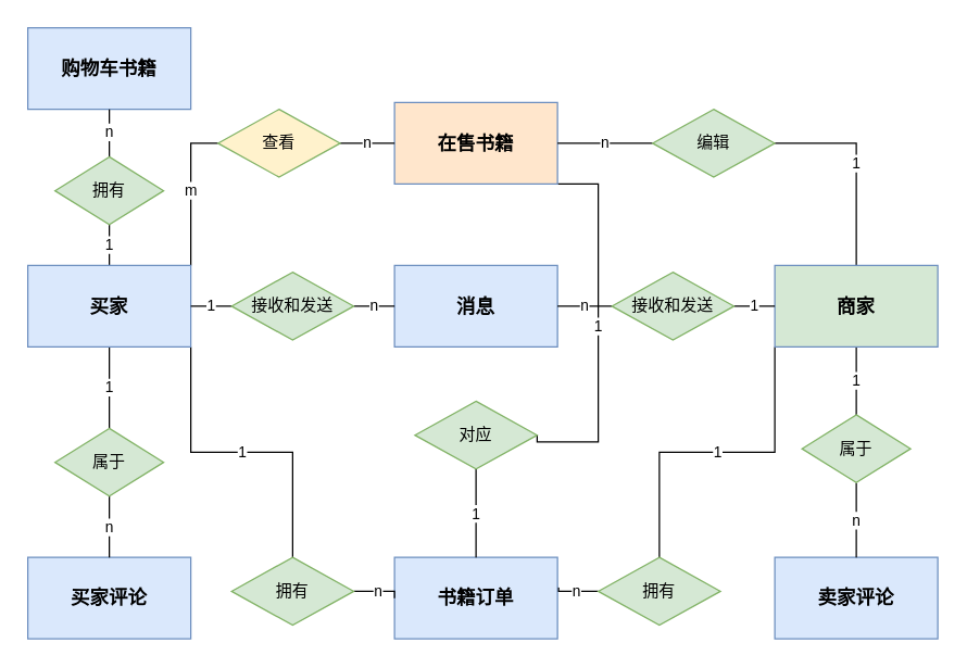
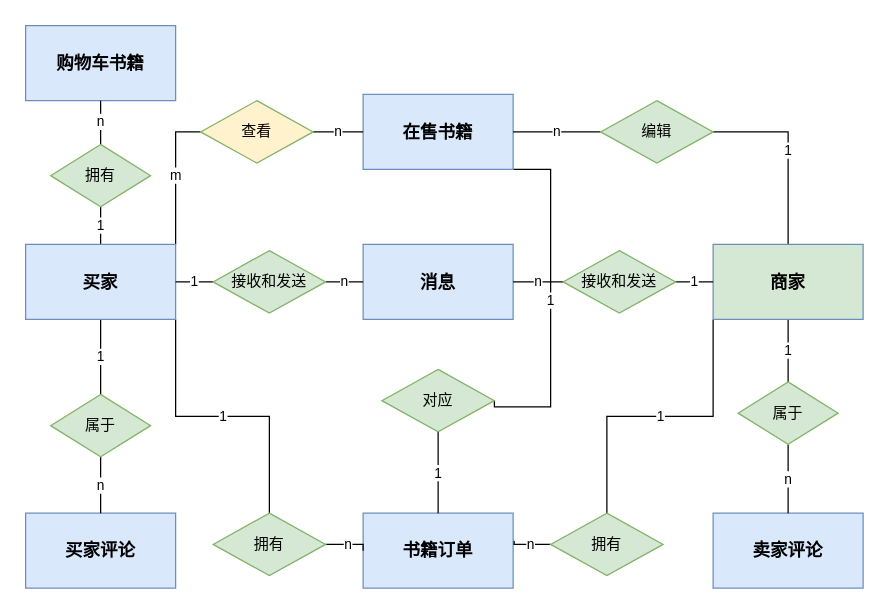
  <mxCell id="0" />
  <mxCell id="1" parent="0" />
  <mxCell id="2" value="1" style="edgeStyle=none;rounded=0;orthogonalLoop=1;jettySize=auto;html=1;exitX=0.5;exitY=1;exitDx=0;exitDy=0;entryX=0.5;entryY=0;entryDx=0;entryDy=0;endArrow=none;endFill=0;" edge="1" parent="1" source="6" target="19"><mxGeometry relative="1" as="geometry" /></mxCell>
  <mxCell id="3" value="1" style="edgeStyle=orthogonalEdgeStyle;rounded=0;orthogonalLoop=1;jettySize=auto;html=1;exitX=1;exitY=1;exitDx=0;exitDy=0;entryX=0.5;entryY=0;entryDx=0;entryDy=0;endArrow=none;endFill=0;" edge="1" parent="1" source="6" target="29"><mxGeometry relative="1" as="geometry" /></mxCell>
  <mxCell id="4" value="1" style="edgeStyle=orthogonalEdgeStyle;rounded=0;orthogonalLoop=1;jettySize=auto;html=1;exitX=0.5;exitY=0;exitDx=0;exitDy=0;entryX=0.5;entryY=1;entryDx=0;entryDy=0;endArrow=none;endFill=0;" edge="1" parent="1" source="6" target="33"><mxGeometry relative="1" as="geometry" /></mxCell>
  <mxCell id="5" value="m" style="edgeStyle=orthogonalEdgeStyle;rounded=0;orthogonalLoop=1;jettySize=auto;html=1;exitX=1;exitY=0;exitDx=0;exitDy=0;endArrow=none;endFill=0;entryX=0;entryY=0.5;entryDx=0;entryDy=0;" edge="1" parent="1" source="6" target="37"><mxGeometry relative="1" as="geometry"><mxPoint x="140" y="115" as="targetPoint" /></mxGeometry></mxCell>
  <mxCell id="6" value="&lt;font style=&quot;font-size: 14px;&quot;&gt;&lt;b&gt;买家&lt;/b&gt;&lt;/font&gt;" style="rounded=0;whiteSpace=wrap;html=1;fillColor=#dae8fc;strokeColor=#6c8ebf;" vertex="1" parent="1"><mxGeometry x="20" y="195" width="120" height="60" as="geometry" /></mxCell>
  <mxCell id="7" value="1" style="edgeStyle=none;rounded=0;orthogonalLoop=1;jettySize=auto;html=1;exitX=0.5;exitY=1;exitDx=0;exitDy=0;entryX=0.5;entryY=0;entryDx=0;entryDy=0;endArrow=none;endFill=0;" edge="1" parent="1" source="10" target="21"><mxGeometry relative="1" as="geometry" /></mxCell>
  <mxCell id="8" value="1" style="edgeStyle=orthogonalEdgeStyle;rounded=0;orthogonalLoop=1;jettySize=auto;html=1;exitX=0;exitY=1;exitDx=0;exitDy=0;entryX=0.5;entryY=0;entryDx=0;entryDy=0;endArrow=none;endFill=0;" edge="1" parent="1" source="10" target="31"><mxGeometry relative="1" as="geometry" /></mxCell>
  <mxCell id="9" value="1" style="edgeStyle=orthogonalEdgeStyle;rounded=0;orthogonalLoop=1;jettySize=auto;html=1;exitX=0.5;exitY=0;exitDx=0;exitDy=0;entryX=1;entryY=0.5;entryDx=0;entryDy=0;endArrow=none;endFill=0;" edge="1" parent="1" source="10" target="35"><mxGeometry relative="1" as="geometry" /></mxCell>
  <mxCell id="10" value="&lt;font style=&quot;font-size: 14px;&quot;&gt;&lt;b&gt;商家&lt;/b&gt;&lt;/font&gt;" style="rounded=0;whiteSpace=wrap;html=1;fillColor=#d5e8d4;strokeColor=#6c8ebf;" vertex="1" parent="1"><mxGeometry x="570" y="195" width="120" height="60" as="geometry" /></mxCell>
  <mxCell id="11" value="1" style="edgeStyle=orthogonalEdgeStyle;rounded=0;orthogonalLoop=1;jettySize=auto;html=1;exitX=1;exitY=1;exitDx=0;exitDy=0;endArrow=none;endFill=0;entryX=1;entryY=0.5;entryDx=0;entryDy=0;" edge="1" parent="1" source="12" target="39"><mxGeometry relative="1" as="geometry"><mxPoint x="440" y="325" as="targetPoint" /><Array as="points"><mxPoint x="440" y="135" /><mxPoint x="440" y="325" /><mxPoint x="395" y="325" /></Array></mxGeometry></mxCell>
- <mxCell id="12" value="&lt;font style=&quot;font-size: 14px;&quot;&gt;&lt;b&gt;在售书籍&lt;/b&gt;&lt;/font&gt;" style="rounded=0;whiteSpace=wrap;html=1;fillColor=#ffe6cc;strokeColor=#6c8ebf;" vertex="1" parent="1"><mxGeometry x="290" y="75" width="120" height="60" as="geometry" /></mxCell>
+ <mxCell id="12" value="&lt;font style=&quot;font-size: 14px;&quot;&gt;&lt;b&gt;在售书籍&lt;/b&gt;&lt;/font&gt;" style="rounded=0;whiteSpace=wrap;html=1;fillColor=#dae8fc;strokeColor=#6c8ebf;" vertex="1" parent="1"><mxGeometry x="290" y="75" width="120" height="60" as="geometry" /></mxCell>
  <mxCell id="13" value="&lt;font style=&quot;font-size: 14px;&quot;&gt;&lt;b&gt;消息&lt;/b&gt;&lt;/font&gt;" style="rounded=0;whiteSpace=wrap;html=1;fillColor=#dae8fc;strokeColor=#6c8ebf;" vertex="1" parent="1"><mxGeometry x="290" y="195" width="120" height="60" as="geometry" /></mxCell>
  <mxCell id="14" value="&lt;b&gt;&lt;font style=&quot;font-size: 14px;&quot;&gt;购物车书籍&lt;/font&gt;&lt;/b&gt;" style="rounded=0;whiteSpace=wrap;html=1;fillColor=#dae8fc;strokeColor=#6c8ebf;" vertex="1" parent="1"><mxGeometry x="20" y="20" width="120" height="60" as="geometry" /></mxCell>
  <mxCell id="15" value="&lt;font style=&quot;font-size: 14px;&quot;&gt;&lt;b&gt;书籍订单&lt;/b&gt;&lt;/font&gt;" style="rounded=0;whiteSpace=wrap;html=1;fillColor=#dae8fc;strokeColor=#6c8ebf;" vertex="1" parent="1"><mxGeometry x="290" y="410" width="120" height="60" as="geometry" /></mxCell>
  <mxCell id="16" value="&lt;font style=&quot;font-size: 14px;&quot;&gt;&lt;b&gt;买家评论&lt;/b&gt;&lt;/font&gt;" style="rounded=0;whiteSpace=wrap;html=1;fillColor=#dae8fc;strokeColor=#6c8ebf;" vertex="1" parent="1"><mxGeometry x="20" y="410" width="120" height="60" as="geometry" /></mxCell>
  <mxCell id="17" value="&lt;font style=&quot;font-size: 14px;&quot;&gt;&lt;b&gt;卖家评论&lt;/b&gt;&lt;/font&gt;" style="rounded=0;whiteSpace=wrap;html=1;fillColor=#dae8fc;strokeColor=#6c8ebf;" vertex="1" parent="1"><mxGeometry x="570" y="410" width="120" height="60" as="geometry" /></mxCell>
  <mxCell id="18" value="n" style="edgeStyle=none;rounded=0;orthogonalLoop=1;jettySize=auto;html=1;exitX=0.5;exitY=1;exitDx=0;exitDy=0;entryX=0.5;entryY=0;entryDx=0;entryDy=0;endArrow=none;endFill=0;" edge="1" parent="1" source="19" target="16"><mxGeometry relative="1" as="geometry" /></mxCell>
  <mxCell id="19" value="属于" style="rhombus;whiteSpace=wrap;html=1;fillColor=#d5e8d4;strokeColor=#82b366;" vertex="1" parent="1"><mxGeometry x="40" y="315" width="80" height="50" as="geometry" /></mxCell>
  <mxCell id="20" value="n" style="edgeStyle=none;rounded=0;orthogonalLoop=1;jettySize=auto;html=1;exitX=0.5;exitY=1;exitDx=0;exitDy=0;entryX=0.5;entryY=0;entryDx=0;entryDy=0;endArrow=none;endFill=0;" edge="1" parent="1" source="21" target="17"><mxGeometry relative="1" as="geometry" /></mxCell>
  <mxCell id="21" value="属于" style="rhombus;whiteSpace=wrap;html=1;fillColor=#d5e8d4;strokeColor=#82b366;" vertex="1" parent="1"><mxGeometry x="590" y="305" width="80" height="50" as="geometry" /></mxCell>
  <mxCell id="22" value="n" style="edgeStyle=none;rounded=0;orthogonalLoop=1;jettySize=auto;html=1;exitX=1;exitY=0.5;exitDx=0;exitDy=0;entryX=0;entryY=0.5;entryDx=0;entryDy=0;endArrow=none;endFill=0;" edge="1" parent="1" source="24" target="13"><mxGeometry relative="1" as="geometry" /></mxCell>
  <mxCell id="23" value="1" style="edgeStyle=none;rounded=0;orthogonalLoop=1;jettySize=auto;html=1;exitX=0;exitY=0.5;exitDx=0;exitDy=0;entryX=1;entryY=0.5;entryDx=0;entryDy=0;endArrow=none;endFill=0;" edge="1" parent="1" source="24" target="6"><mxGeometry relative="1" as="geometry" /></mxCell>
  <mxCell id="24" value="接收和发送" style="rhombus;whiteSpace=wrap;html=1;fillColor=#d5e8d4;strokeColor=#82b366;" vertex="1" parent="1"><mxGeometry x="170" y="200" width="90" height="50" as="geometry" /></mxCell>
  <mxCell id="25" value="1" style="edgeStyle=none;rounded=0;orthogonalLoop=1;jettySize=auto;html=1;exitX=1;exitY=0.5;exitDx=0;exitDy=0;entryX=0;entryY=0.5;entryDx=0;entryDy=0;endArrow=none;endFill=0;" edge="1" parent="1" source="27" target="10"><mxGeometry relative="1" as="geometry" /></mxCell>
  <mxCell id="26" value="n" style="edgeStyle=none;rounded=0;orthogonalLoop=1;jettySize=auto;html=1;exitX=0;exitY=0.5;exitDx=0;exitDy=0;entryX=1;entryY=0.5;entryDx=0;entryDy=0;endArrow=none;endFill=0;" edge="1" parent="1" source="27" target="13"><mxGeometry relative="1" as="geometry" /></mxCell>
  <mxCell id="27" value="接收和发送" style="rhombus;whiteSpace=wrap;html=1;fillColor=#d5e8d4;strokeColor=#82b366;" vertex="1" parent="1"><mxGeometry x="450" y="200" width="90" height="50" as="geometry" /></mxCell>
  <mxCell id="28" value="n" style="edgeStyle=orthogonalEdgeStyle;rounded=0;orthogonalLoop=1;jettySize=auto;html=1;exitX=1;exitY=0.5;exitDx=0;exitDy=0;entryX=0;entryY=0.5;entryDx=0;entryDy=0;endArrow=none;endFill=0;" edge="1" parent="1" source="29" target="15"><mxGeometry relative="1" as="geometry" /></mxCell>
  <mxCell id="29" value="拥有" style="rhombus;whiteSpace=wrap;html=1;fillColor=#d5e8d4;strokeColor=#82b366;" vertex="1" parent="1"><mxGeometry x="170" y="410" width="90" height="50" as="geometry" /></mxCell>
  <mxCell id="30" value="n" style="edgeStyle=orthogonalEdgeStyle;rounded=0;orthogonalLoop=1;jettySize=auto;html=1;exitX=0;exitY=0.5;exitDx=0;exitDy=0;entryX=1.007;entryY=0.37;entryDx=0;entryDy=0;entryPerimeter=0;endArrow=none;endFill=0;" edge="1" parent="1" source="31" target="15"><mxGeometry relative="1" as="geometry" /></mxCell>
  <mxCell id="31" value="拥有" style="rhombus;whiteSpace=wrap;html=1;fillColor=#d5e8d4;strokeColor=#82b366;" vertex="1" parent="1"><mxGeometry x="440" y="410" width="90" height="50" as="geometry" /></mxCell>
  <mxCell id="32" value="n" style="edgeStyle=orthogonalEdgeStyle;rounded=0;orthogonalLoop=1;jettySize=auto;html=1;exitX=0.5;exitY=0;exitDx=0;exitDy=0;entryX=0.5;entryY=1;entryDx=0;entryDy=0;endArrow=none;endFill=0;" edge="1" parent="1" source="33" target="14"><mxGeometry relative="1" as="geometry" /></mxCell>
  <mxCell id="33" value="拥有" style="rhombus;whiteSpace=wrap;html=1;fillColor=#d5e8d4;strokeColor=#82b366;" vertex="1" parent="1"><mxGeometry x="40" y="115" width="80" height="50" as="geometry" /></mxCell>
  <mxCell id="34" value="n" style="edgeStyle=orthogonalEdgeStyle;rounded=0;orthogonalLoop=1;jettySize=auto;html=1;exitX=0;exitY=0.5;exitDx=0;exitDy=0;entryX=1;entryY=0.5;entryDx=0;entryDy=0;endArrow=none;endFill=0;" edge="1" parent="1" source="35" target="12"><mxGeometry relative="1" as="geometry" /></mxCell>
  <mxCell id="35" value="编辑" style="rhombus;whiteSpace=wrap;html=1;fillColor=#d5e8d4;strokeColor=#82b366;" vertex="1" parent="1"><mxGeometry x="480" y="80" width="90" height="50" as="geometry" /></mxCell>
  <mxCell id="36" value="n" style="edgeStyle=orthogonalEdgeStyle;rounded=0;orthogonalLoop=1;jettySize=auto;html=1;exitX=1;exitY=0.5;exitDx=0;exitDy=0;entryX=0;entryY=0.5;entryDx=0;entryDy=0;endArrow=none;endFill=0;" edge="1" parent="1" source="37" target="12"><mxGeometry relative="1" as="geometry" /></mxCell>
  <mxCell id="37" value="查看" style="rhombus;whiteSpace=wrap;html=1;fillColor=#fff2cc;strokeColor=#82b366;" vertex="1" parent="1"><mxGeometry x="160" y="80" width="90" height="50" as="geometry" /></mxCell>
  <mxCell id="38" value="1" style="edgeStyle=orthogonalEdgeStyle;rounded=0;orthogonalLoop=1;jettySize=auto;html=1;exitX=0.5;exitY=1;exitDx=0;exitDy=0;entryX=0.5;entryY=0;entryDx=0;entryDy=0;endArrow=none;endFill=0;" edge="1" parent="1" source="39" target="15"><mxGeometry relative="1" as="geometry" /></mxCell>
  <mxCell id="39" value="对应" style="rhombus;whiteSpace=wrap;html=1;fillColor=#d5e8d4;strokeColor=#82b366;" vertex="1" parent="1"><mxGeometry x="305" y="295" width="90" height="50" as="geometry" /></mxCell>
